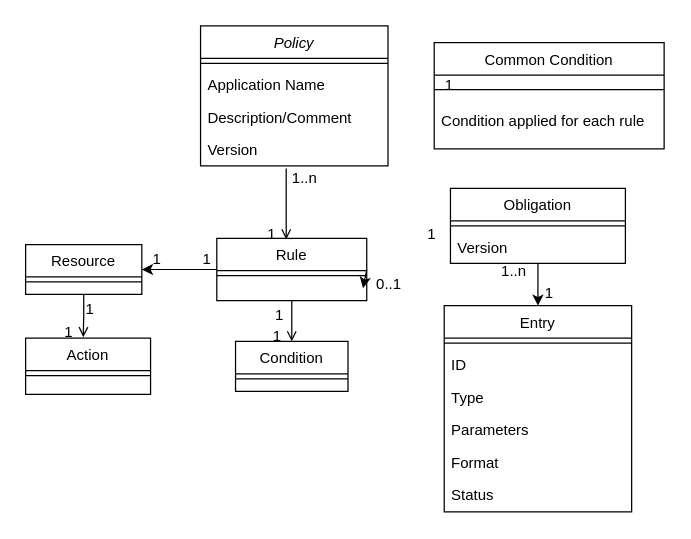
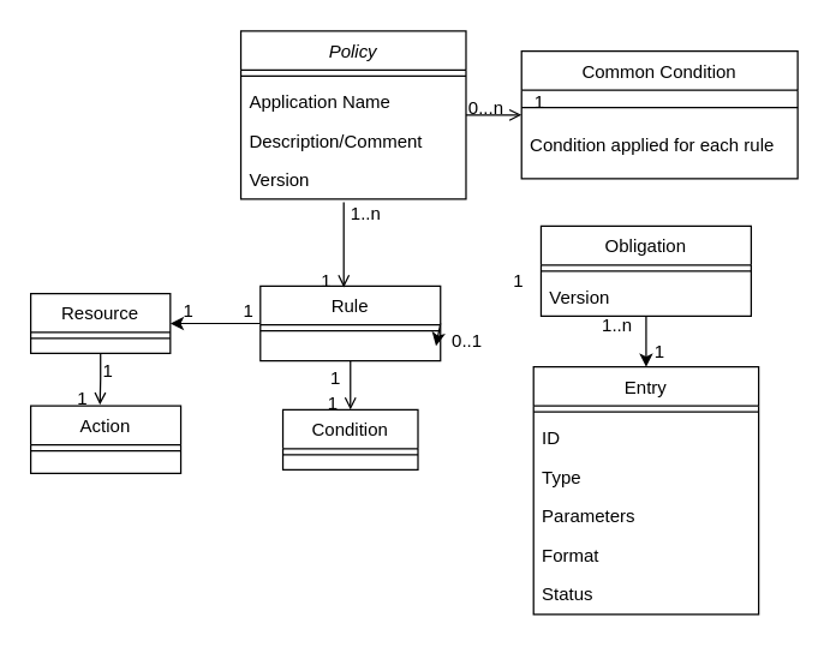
  <mxCell id="0" />
  <mxCell id="1" parent="0" />
  <mxCell id="2" value="Policy" style="swimlane;fontStyle=2;align=center;verticalAlign=top;childLayout=stackLayout;horizontal=1;startSize=26;horizontalStack=0;resizeParent=1;resizeLast=0;collapsible=1;marginBottom=0;rounded=0;shadow=0;strokeWidth=1;" parent="1" vertex="1"><mxGeometry x="160" y="20" width="150" height="112" as="geometry"><mxRectangle x="230" y="140" width="160" height="26" as="alternateBounds" /></mxGeometry></mxCell>
  <mxCell id="3" value="" style="line;html=1;strokeWidth=1;align=left;verticalAlign=middle;spacingTop=-1;spacingLeft=3;spacingRight=3;rotatable=0;labelPosition=right;points=[];portConstraint=eastwest;" parent="2" vertex="1"><mxGeometry y="26" width="150" height="8" as="geometry" /></mxCell>
  <mxCell id="4" value="Application Name" style="text;align=left;verticalAlign=top;spacingLeft=4;spacingRight=4;overflow=hidden;rotatable=0;points=[[0,0.5],[1,0.5]];portConstraint=eastwest;" vertex="1" parent="2"><mxGeometry y="34" width="150" height="26" as="geometry" /></mxCell>
  <mxCell id="5" value="Description/Comment" style="text;align=left;verticalAlign=top;spacingLeft=4;spacingRight=4;overflow=hidden;rotatable=0;points=[[0,0.5],[1,0.5]];portConstraint=eastwest;" vertex="1" parent="2"><mxGeometry y="60" width="150" height="26" as="geometry" /></mxCell>
  <mxCell id="6" value="Version" style="text;align=left;verticalAlign=top;spacingLeft=4;spacingRight=4;overflow=hidden;rotatable=0;points=[[0,0.5],[1,0.5]];portConstraint=eastwest;" vertex="1" parent="2"><mxGeometry y="86" width="150" height="26" as="geometry" /></mxCell>
  <mxCell id="7" value="Common Condition" style="swimlane;fontStyle=0;align=center;verticalAlign=top;childLayout=stackLayout;horizontal=1;startSize=26;horizontalStack=0;resizeParent=1;resizeLast=0;collapsible=1;marginBottom=0;rounded=0;shadow=0;strokeWidth=1;" parent="1" vertex="1"><mxGeometry x="347" y="33.5" width="184" height="85" as="geometry"><mxRectangle x="550" y="140" width="160" height="26" as="alternateBounds" /></mxGeometry></mxCell>
  <mxCell id="8" value="" style="line;html=1;strokeWidth=1;align=left;verticalAlign=middle;spacingTop=-1;spacingLeft=3;spacingRight=3;rotatable=0;labelPosition=right;points=[];portConstraint=eastwest;" parent="7" vertex="1"><mxGeometry y="26" width="184" height="23" as="geometry" /></mxCell>
  <mxCell id="9" value="Condition applied for each rule" style="text;align=left;verticalAlign=top;spacingLeft=4;spacingRight=4;overflow=hidden;rotatable=0;points=[[0,0.5],[1,0.5]];portConstraint=eastwest;" parent="7" vertex="1"><mxGeometry y="49" width="184" height="36" as="geometry" /></mxCell>
+ <mxCell id="10" value="" style="endArrow=open;shadow=0;strokeWidth=1;rounded=0;endFill=1;edgeStyle=elbowEdgeStyle;elbow=vertical;" parent="1" source="2" target="7" edge="1"><mxGeometry x="0.5" y="41" relative="1" as="geometry"><mxPoint x="330" y="82" as="sourcePoint" /><mxPoint x="490" y="82" as="targetPoint" /><mxPoint x="-40" y="32" as="offset" /></mxGeometry></mxCell>
+ <mxCell id="11" value="0...n" style="resizable=0;align=left;verticalAlign=bottom;labelBackgroundColor=none;fontSize=12;" parent="10" connectable="0" vertex="1"><mxGeometry x="-1" relative="1" as="geometry"><mxPoint y="4" as="offset" /></mxGeometry></mxCell>
  <mxCell id="12" style="edgeStyle=orthogonalEdgeStyle;rounded=0;orthogonalLoop=1;jettySize=auto;html=1;entryX=1;entryY=0.5;entryDx=0;entryDy=0;" edge="1" parent="1" source="14" target="23"><mxGeometry relative="1" as="geometry" /></mxCell>
  <mxCell id="13" style="edgeStyle=orthogonalEdgeStyle;rounded=0;orthogonalLoop=1;jettySize=auto;html=1;exitX=1;exitY=0.5;exitDx=0;exitDy=0;" edge="1" parent="1" source="14" target="36"><mxGeometry relative="1" as="geometry" /></mxCell>
  <mxCell id="14" value="Rule" style="swimlane;fontStyle=0;align=center;verticalAlign=top;childLayout=stackLayout;horizontal=1;startSize=26;horizontalStack=0;resizeParent=1;resizeLast=0;collapsible=1;marginBottom=0;rounded=0;shadow=0;strokeWidth=1;" vertex="1" parent="1"><mxGeometry x="173" y="190" width="120" height="50" as="geometry"><mxRectangle x="550" y="140" width="160" height="26" as="alternateBounds" /></mxGeometry></mxCell>
  <mxCell id="15" value="" style="line;html=1;strokeWidth=1;align=left;verticalAlign=middle;spacingTop=-1;spacingLeft=3;spacingRight=3;rotatable=0;labelPosition=right;points=[];portConstraint=eastwest;" vertex="1" parent="14"><mxGeometry y="26" width="120" height="8" as="geometry" /></mxCell>
  <mxCell id="16" value="" style="endArrow=open;shadow=0;strokeWidth=1;rounded=0;endFill=1;edgeStyle=elbowEdgeStyle;elbow=vertical;entryX=0.463;entryY=0.019;entryDx=0;entryDy=0;entryPerimeter=0;exitX=0.457;exitY=1.085;exitDx=0;exitDy=0;exitPerimeter=0;" edge="1" parent="1" source="6" target="14"><mxGeometry x="0.5" y="41" relative="1" as="geometry"><mxPoint x="240" y="150" as="sourcePoint" /><mxPoint x="100" y="80" as="targetPoint" /><mxPoint x="-40" y="32" as="offset" /></mxGeometry></mxCell>
  <mxCell id="17" value="1..n" style="resizable=0;align=left;verticalAlign=bottom;labelBackgroundColor=none;fontSize=12;" connectable="0" vertex="1" parent="16"><mxGeometry x="-1" relative="1" as="geometry"><mxPoint x="3" y="16" as="offset" /></mxGeometry></mxCell>
  <mxCell id="18" value="1" style="resizable=0;align=right;verticalAlign=bottom;labelBackgroundColor=none;fontSize=12;" connectable="0" vertex="1" parent="16"><mxGeometry x="1" relative="1" as="geometry"><mxPoint x="-7" y="4" as="offset" /></mxGeometry></mxCell>
  <mxCell id="19" value="Condition" style="swimlane;fontStyle=0;align=center;verticalAlign=top;childLayout=stackLayout;horizontal=1;startSize=26;horizontalStack=0;resizeParent=1;resizeLast=0;collapsible=1;marginBottom=0;rounded=0;shadow=0;strokeWidth=1;" vertex="1" parent="1"><mxGeometry x="188" y="272.5" width="90" height="40" as="geometry"><mxRectangle x="550" y="140" width="160" height="26" as="alternateBounds" /></mxGeometry></mxCell>
  <mxCell id="20" value="" style="line;html=1;strokeWidth=1;align=left;verticalAlign=middle;spacingTop=-1;spacingLeft=3;spacingRight=3;rotatable=0;labelPosition=right;points=[];portConstraint=eastwest;" vertex="1" parent="19"><mxGeometry y="26" width="90" height="8" as="geometry" /></mxCell>
  <mxCell id="21" value="Action" style="swimlane;fontStyle=0;align=center;verticalAlign=top;childLayout=stackLayout;horizontal=1;startSize=26;horizontalStack=0;resizeParent=1;resizeLast=0;collapsible=1;marginBottom=0;rounded=0;shadow=0;strokeWidth=1;" vertex="1" parent="1"><mxGeometry x="20" y="270" width="100" height="45" as="geometry"><mxRectangle x="550" y="140" width="160" height="26" as="alternateBounds" /></mxGeometry></mxCell>
  <mxCell id="22" value="" style="line;html=1;strokeWidth=1;align=left;verticalAlign=middle;spacingTop=-1;spacingLeft=3;spacingRight=3;rotatable=0;labelPosition=right;points=[];portConstraint=eastwest;" vertex="1" parent="21"><mxGeometry y="26" width="100" height="8" as="geometry" /></mxCell>
  <mxCell id="23" value="Resource" style="swimlane;fontStyle=0;align=center;verticalAlign=top;childLayout=stackLayout;horizontal=1;startSize=26;horizontalStack=0;resizeParent=1;resizeLast=0;collapsible=1;marginBottom=0;rounded=0;shadow=0;strokeWidth=1;" vertex="1" parent="1"><mxGeometry x="20" y="195" width="93" height="40" as="geometry"><mxRectangle x="550" y="140" width="160" height="26" as="alternateBounds" /></mxGeometry></mxCell>
  <mxCell id="24" value="" style="line;html=1;strokeWidth=1;align=left;verticalAlign=middle;spacingTop=-1;spacingLeft=3;spacingRight=3;rotatable=0;labelPosition=right;points=[];portConstraint=eastwest;" vertex="1" parent="23"><mxGeometry y="26" width="93" height="8" as="geometry" /></mxCell>
  <mxCell id="25" value="" style="endArrow=open;shadow=0;strokeWidth=1;rounded=0;endFill=1;edgeStyle=elbowEdgeStyle;elbow=vertical;entryX=0.461;entryY=-0.019;entryDx=0;entryDy=0;entryPerimeter=0;exitX=0.5;exitY=1;exitDx=0;exitDy=0;" edge="1" parent="1" source="23" target="21"><mxGeometry x="0.5" y="41" relative="1" as="geometry"><mxPoint x="140" y="420" as="sourcePoint" /><mxPoint x="380" y="330" as="targetPoint" /><mxPoint x="-40" y="32" as="offset" /></mxGeometry></mxCell>
  <mxCell id="26" value="1" style="resizable=0;align=left;verticalAlign=bottom;labelBackgroundColor=none;fontSize=12;" connectable="0" vertex="1" parent="25"><mxGeometry x="-1" relative="1" as="geometry"><mxPoint y="20" as="offset" /></mxGeometry></mxCell>
  <mxCell id="27" value="1" style="resizable=0;align=right;verticalAlign=bottom;labelBackgroundColor=none;fontSize=12;" connectable="0" vertex="1" parent="25"><mxGeometry x="1" relative="1" as="geometry"><mxPoint x="-7" y="4" as="offset" /></mxGeometry></mxCell>
  <mxCell id="28" value="" style="endArrow=open;shadow=0;strokeWidth=1;rounded=0;endFill=1;edgeStyle=elbowEdgeStyle;elbow=vertical;exitX=0.5;exitY=1;exitDx=0;exitDy=0;entryX=0.5;entryY=0;entryDx=0;entryDy=0;" edge="1" parent="1" source="14" target="19"><mxGeometry x="0.5" y="41" relative="1" as="geometry"><mxPoint x="320" y="310" as="sourcePoint" /><mxPoint x="380" y="420" as="targetPoint" /><mxPoint x="-40" y="32" as="offset" /></mxGeometry></mxCell>
  <mxCell id="29" value="1" style="resizable=0;align=left;verticalAlign=bottom;labelBackgroundColor=none;fontSize=12;" connectable="0" vertex="1" parent="28"><mxGeometry x="-1" relative="1" as="geometry"><mxPoint x="-15" y="20" as="offset" /></mxGeometry></mxCell>
  <mxCell id="30" value="1" style="resizable=0;align=right;verticalAlign=bottom;labelBackgroundColor=none;fontSize=12;" connectable="0" vertex="1" parent="28"><mxGeometry x="1" relative="1" as="geometry"><mxPoint x="-7" y="4" as="offset" /></mxGeometry></mxCell>
  <mxCell id="31" style="edgeStyle=orthogonalEdgeStyle;rounded=0;orthogonalLoop=1;jettySize=auto;html=1;entryX=0.5;entryY=0;entryDx=0;entryDy=0;" edge="1" parent="1" source="32" target="37"><mxGeometry relative="1" as="geometry"><mxPoint x="430" y="230" as="targetPoint" /></mxGeometry></mxCell>
  <mxCell id="32" value="Obligation" style="swimlane;fontStyle=0;align=center;verticalAlign=top;childLayout=stackLayout;horizontal=1;startSize=26;horizontalStack=0;resizeParent=1;resizeLast=0;collapsible=1;marginBottom=0;rounded=0;shadow=0;strokeWidth=1;" vertex="1" parent="1"><mxGeometry x="360" y="150" width="140" height="60" as="geometry"><mxRectangle x="550" y="140" width="160" height="26" as="alternateBounds" /></mxGeometry></mxCell>
  <mxCell id="33" value="" style="line;html=1;strokeWidth=1;align=left;verticalAlign=middle;spacingTop=-1;spacingLeft=3;spacingRight=3;rotatable=0;labelPosition=right;points=[];portConstraint=eastwest;" vertex="1" parent="32"><mxGeometry y="26" width="140" height="8" as="geometry" /></mxCell>
  <mxCell id="34" value="Version" style="text;align=left;verticalAlign=top;spacingLeft=4;spacingRight=4;overflow=hidden;rotatable=0;points=[[0,0.5],[1,0.5]];portConstraint=eastwest;" vertex="1" parent="32"><mxGeometry y="34" width="140" height="26" as="geometry" /></mxCell>
  <mxCell id="35" value="" style="resizable=0;align=right;verticalAlign=bottom;labelBackgroundColor=none;fontSize=12;" connectable="0" vertex="1" parent="1"><mxGeometry x="400" y="344" as="geometry"><mxPoint x="101" y="-91" as="offset" /></mxGeometry></mxCell>
  <mxCell id="36" value="0..1" style="resizable=0;align=left;verticalAlign=bottom;labelBackgroundColor=none;fontSize=12;direction=west;fillColor=#fff2cc;" connectable="0" vertex="1" parent="1"><mxGeometry x="290" y="230" as="geometry"><mxPoint x="9" y="5" as="offset" /></mxGeometry></mxCell>
  <mxCell id="37" value="Entry" style="swimlane;fontStyle=0;align=center;verticalAlign=top;childLayout=stackLayout;horizontal=1;startSize=26;horizontalStack=0;resizeParent=1;resizeLast=0;collapsible=1;marginBottom=0;rounded=0;shadow=0;strokeWidth=1;" vertex="1" parent="1"><mxGeometry x="355" y="244" width="150" height="165" as="geometry"><mxRectangle x="550" y="140" width="160" height="26" as="alternateBounds" /></mxGeometry></mxCell>
  <mxCell id="38" value="" style="line;html=1;strokeWidth=1;align=left;verticalAlign=middle;spacingTop=-1;spacingLeft=3;spacingRight=3;rotatable=0;labelPosition=right;points=[];portConstraint=eastwest;" vertex="1" parent="37"><mxGeometry y="26" width="150" height="8" as="geometry" /></mxCell>
  <mxCell id="39" value="ID" style="text;align=left;verticalAlign=top;spacingLeft=4;spacingRight=4;overflow=hidden;rotatable=0;points=[[0,0.5],[1,0.5]];portConstraint=eastwest;" vertex="1" parent="37"><mxGeometry y="34" width="150" height="26" as="geometry" /></mxCell>
  <mxCell id="40" value="Type" style="text;align=left;verticalAlign=top;spacingLeft=4;spacingRight=4;overflow=hidden;rotatable=0;points=[[0,0.5],[1,0.5]];portConstraint=eastwest;" vertex="1" parent="37"><mxGeometry y="60" width="150" height="26" as="geometry" /></mxCell>
  <mxCell id="41" value="Parameters" style="text;align=left;verticalAlign=top;spacingLeft=4;spacingRight=4;overflow=hidden;rotatable=0;points=[[0,0.5],[1,0.5]];portConstraint=eastwest;" vertex="1" parent="37"><mxGeometry y="86" width="150" height="26" as="geometry" /></mxCell>
  <mxCell id="42" value="Format" style="text;align=left;verticalAlign=top;spacingLeft=4;spacingRight=4;overflow=hidden;rotatable=0;points=[[0,0.5],[1,0.5]];portConstraint=eastwest;" vertex="1" parent="37"><mxGeometry y="112" width="150" height="26" as="geometry" /></mxCell>
  <mxCell id="43" value="Status" style="text;align=left;verticalAlign=top;spacingLeft=4;spacingRight=4;overflow=hidden;rotatable=0;points=[[0,0.5],[1,0.5]];portConstraint=eastwest;" vertex="1" parent="37"><mxGeometry y="138" width="150" height="26" as="geometry" /></mxCell>
  <mxCell id="44" value="1" style="resizable=0;align=left;verticalAlign=bottom;labelBackgroundColor=none;fontSize=12;" connectable="0" vertex="1" parent="1"><mxGeometry x="120" y="215" as="geometry" /></mxCell>
  <mxCell id="45" value="1" style="resizable=0;align=left;verticalAlign=bottom;labelBackgroundColor=none;fontSize=12;" connectable="0" vertex="1" parent="1"><mxGeometry x="160" y="215" as="geometry" /></mxCell>
  <mxCell id="46" value="1" style="resizable=0;align=left;verticalAlign=bottom;labelBackgroundColor=none;fontSize=12;" connectable="0" vertex="1" parent="1"><mxGeometry x="340" y="195" as="geometry" /></mxCell>
  <mxCell id="47" value="1..n" style="resizable=0;align=left;verticalAlign=bottom;labelBackgroundColor=none;fontSize=12;direction=west;" connectable="0" vertex="1" parent="1"><mxGeometry x="390" y="220" as="geometry"><mxPoint x="9" y="5" as="offset" /></mxGeometry></mxCell>
  <mxCell id="48" value="1" style="resizable=0;align=left;verticalAlign=bottom;labelBackgroundColor=none;fontSize=12;" connectable="0" vertex="1" parent="1"><mxGeometry x="347" y="212" as="geometry"><mxPoint x="87" y="30" as="offset" /></mxGeometry></mxCell>
  <mxCell id="49" value="1" style="resizable=0;align=left;verticalAlign=bottom;labelBackgroundColor=none;fontSize=12;" connectable="0" vertex="1" parent="1"><mxGeometry x="170" y="225" as="geometry"><mxPoint x="184" y="-149" as="offset" /></mxGeometry></mxCell>
